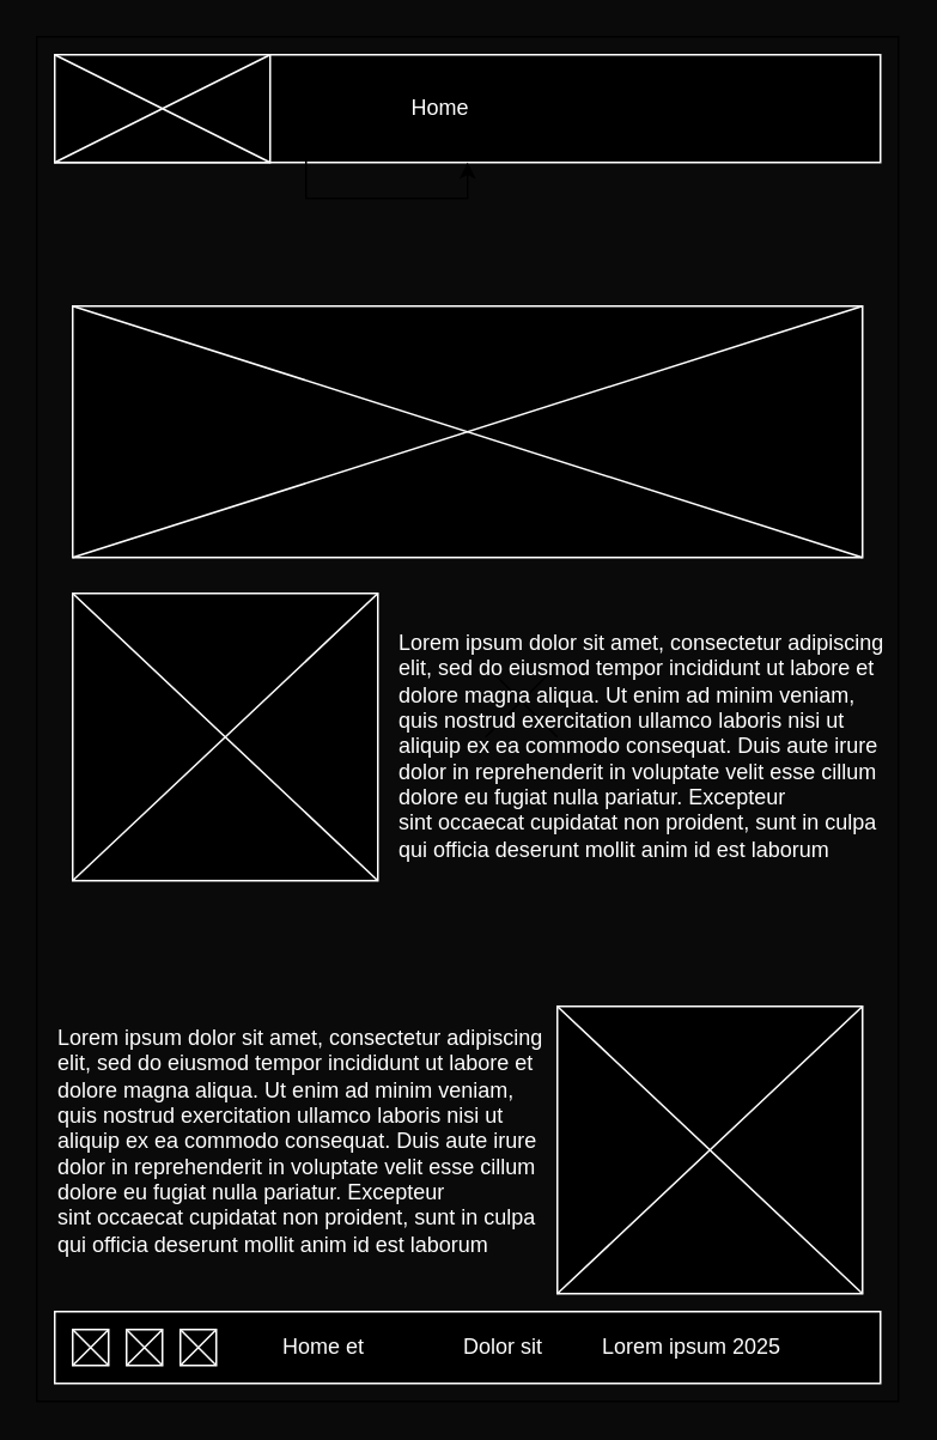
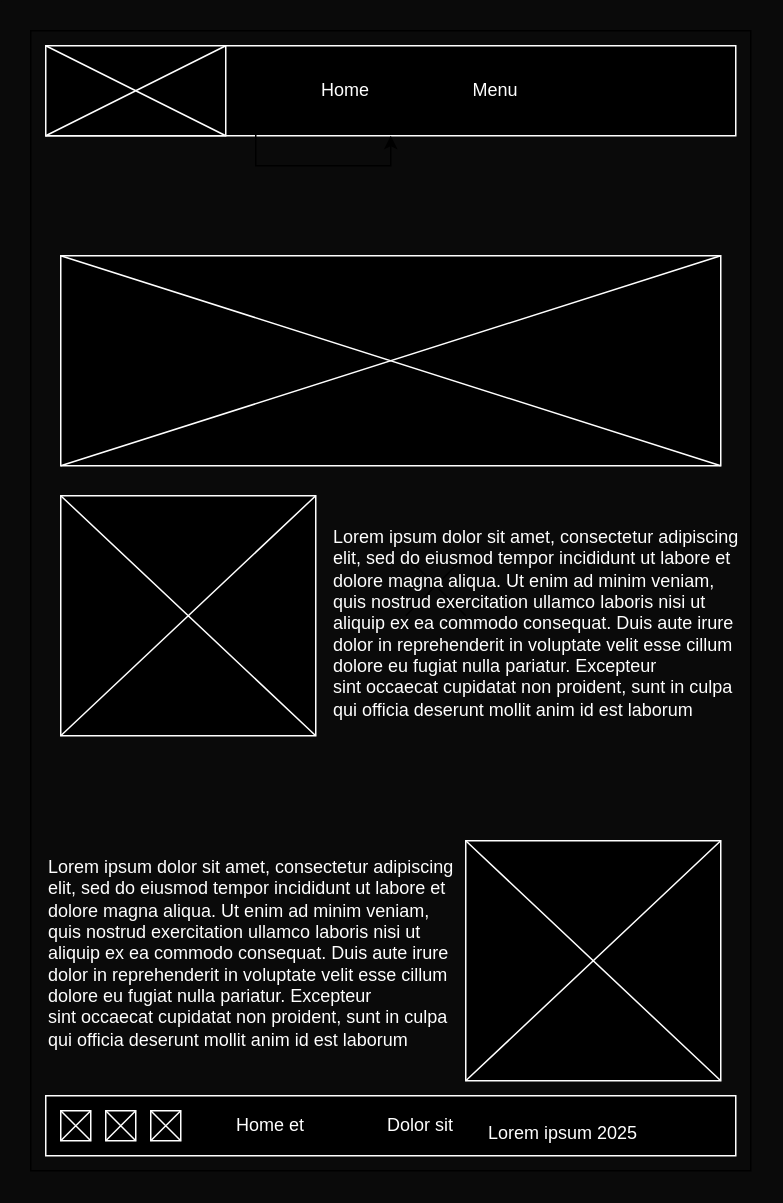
  <mxCell id="0" />
  <mxCell id="1" style="" parent="0" />
  <mxCell id="2" value="" style="rounded=0;whiteSpace=wrap;html=1;fillColor=#0A0A0A;" parent="1" vertex="1"><mxGeometry x="20" y="20" width="480" height="760" as="geometry" /></mxCell>
  <mxCell id="3" value="" style="rounded=0;whiteSpace=wrap;html=1;fillColor=#000000;strokeColor=#FFFFFF;" parent="1" vertex="1"><mxGeometry x="30" y="30" width="460" height="60" as="geometry" /></mxCell>
  <mxCell id="4" style="edgeStyle=orthogonalEdgeStyle;rounded=0;orthogonalLoop=1;jettySize=auto;html=1;exitX=1;exitY=0.5;exitDx=0;exitDy=0;" parent="1" source="5" target="3" edge="1"><mxGeometry relative="1" as="geometry" /></mxCell>
  <mxCell id="5" value="" style="rounded=0;whiteSpace=wrap;html=1;fillColor=#000000;fillStyle=solid;strokeColor=#FFFFFF;" parent="1" vertex="1"><mxGeometry x="30" y="30" width="120" height="60" as="geometry" /></mxCell>
  <mxCell id="6" value="" style="shape=mxgraph.sysml.x;" parent="1" vertex="1"><mxGeometry x="270" y="370" width="40" height="40" as="geometry" /></mxCell>
  <mxCell id="7" value="" style="shape=mxgraph.sysml.x;strokeColor=#FFFFFF;" parent="1" vertex="1"><mxGeometry x="30" y="30" width="120" height="60" as="geometry" /></mxCell>
  <mxCell id="8" value="Untitled Layer" parent="0" />
- <mxCell id="9" value="Home" style="text;strokeColor=none;align=center;fillColor=none;html=1;verticalAlign=middle;whiteSpace=wrap;rounded=0;fontColor=#FFFFFF;" parent="8" vertex="1"><mxGeometry x="215" y="50" width="60" height="20" as="geometry" /></mxCell>
+ <mxCell id="9" value="Home" style="text;strokeColor=none;align=center;fillColor=none;html=1;verticalAlign=middle;whiteSpace=wrap;rounded=0;fontColor=#FFFFFF;" parent="8" vertex="1"><mxGeometry x="200" y="50" width="60" height="20" as="geometry" /></mxCell>
+ <mxCell id="10" value="Menu" style="text;strokeColor=none;align=center;fillColor=none;html=1;verticalAlign=middle;whiteSpace=wrap;rounded=0;fontColor=#FFFFFF;" parent="8" vertex="1"><mxGeometry x="300" y="50" width="60" height="20" as="geometry" /></mxCell>
  <mxCell id="11" value="a" style="rounded=0;whiteSpace=wrap;html=1;fillColor=#000000;strokeColor=#FFFFFF;" vertex="1" parent="8"><mxGeometry x="40" y="170" width="440" height="140" as="geometry" /></mxCell>
  <mxCell id="12" value="" style="shape=mxgraph.sysml.x;" vertex="1" parent="8"><mxGeometry x="230" y="180" width="40" height="40" as="geometry" /></mxCell>
  <mxCell id="13" value="" style="shape=mxgraph.sysml.x;fillColor=#FFFFFF;strokeColor=#FFFFFF;" vertex="1" parent="8"><mxGeometry x="40" y="170" width="440" height="140" as="geometry" /></mxCell>
  <mxCell id="14" value="a" style="rounded=0;whiteSpace=wrap;html=1;fillColor=#000000;strokeColor=#FFFFFF;" vertex="1" parent="8"><mxGeometry x="40" y="330" width="170" height="160" as="geometry" /></mxCell>
  <mxCell id="15" value="" style="shape=mxgraph.sysml.x;strokeColor=#FFFFFF;" vertex="1" parent="8"><mxGeometry x="40" y="330" width="170" height="160" as="geometry" /></mxCell>
  <mxCell id="16" value="&lt;div style=&quot;&quot;&gt;&lt;span style=&quot;color: rgb(255, 255, 255); background-color: initial;&quot;&gt;Lorem ipsum dolor sit amet, consectetur adipiscing elit, sed do eiusmod&amp;nbsp;&lt;/span&gt;&lt;span style=&quot;background-color: initial; color: rgb(255, 255, 255);&quot;&gt;tempor incididunt ut labore et dolore magna aliqua. Ut enim ad minim&amp;nbsp;&lt;/span&gt;&lt;span style=&quot;background-color: initial; color: rgb(255, 255, 255);&quot;&gt;veniam, quis nostrud exercitation ullamco laboris nisi ut aliquip ex ea&amp;nbsp;&lt;/span&gt;&lt;span style=&quot;background-color: initial; color: rgb(255, 255, 255);&quot;&gt;commodo consequat. Duis aute irure dolor in reprehenderit in voluptate&amp;nbsp;&lt;/span&gt;&lt;span style=&quot;background-color: initial; color: rgb(255, 255, 255);&quot;&gt;velit esse cillum dolore eu fugiat nulla pariatur. Excepteur sint&amp;nbsp;&lt;/span&gt;&lt;span style=&quot;background-color: initial; color: rgb(255, 255, 255);&quot;&gt;occaecat cupidatat non proident, sunt in culpa qui officia deserunt&amp;nbsp;&lt;/span&gt;&lt;span style=&quot;background-color: initial; color: rgb(255, 255, 255);&quot;&gt;mollit anim id est laborum&lt;/span&gt;&lt;/div&gt;" style="text;strokeColor=none;align=left;fillColor=none;html=1;verticalAlign=middle;whiteSpace=wrap;rounded=0;" vertex="1" parent="8"><mxGeometry x="220" y="340" width="280" height="150" as="geometry" /></mxCell>
  <mxCell id="17" value="a" style="rounded=0;whiteSpace=wrap;html=1;fillColor=#000000;strokeColor=#FFFFFF;" vertex="1" parent="8"><mxGeometry x="310" y="560" width="170" height="160" as="geometry" /></mxCell>
  <mxCell id="18" value="" style="shape=mxgraph.sysml.x;strokeColor=#FFFFFF;" vertex="1" parent="8"><mxGeometry x="310" y="560" width="170" height="160" as="geometry" /></mxCell>
  <mxCell id="19" value="&lt;div style=&quot;&quot;&gt;&lt;span style=&quot;color: rgb(255, 255, 255); background-color: initial;&quot;&gt;Lorem ipsum dolor sit amet, consectetur adipiscing elit, sed do eiusmod&amp;nbsp;&lt;/span&gt;&lt;span style=&quot;background-color: initial; color: rgb(255, 255, 255);&quot;&gt;tempor incididunt ut labore et dolore magna aliqua. Ut enim ad minim&amp;nbsp;&lt;/span&gt;&lt;span style=&quot;background-color: initial; color: rgb(255, 255, 255);&quot;&gt;veniam, quis nostrud exercitation ullamco laboris nisi ut aliquip ex ea&amp;nbsp;&lt;/span&gt;&lt;span style=&quot;background-color: initial; color: rgb(255, 255, 255);&quot;&gt;commodo consequat. Duis aute irure dolor in reprehenderit in voluptate&amp;nbsp;&lt;/span&gt;&lt;span style=&quot;background-color: initial; color: rgb(255, 255, 255);&quot;&gt;velit esse cillum dolore eu fugiat nulla pariatur. Excepteur sint&amp;nbsp;&lt;/span&gt;&lt;span style=&quot;background-color: initial; color: rgb(255, 255, 255);&quot;&gt;occaecat cupidatat non proident, sunt in culpa qui officia deserunt&amp;nbsp;&lt;/span&gt;&lt;span style=&quot;background-color: initial; color: rgb(255, 255, 255);&quot;&gt;mollit anim id est laborum&lt;/span&gt;&lt;/div&gt;" style="text;strokeColor=none;align=left;fillColor=none;html=1;verticalAlign=middle;whiteSpace=wrap;rounded=0;" vertex="1" parent="8"><mxGeometry x="30" y="560" width="280" height="150" as="geometry" /></mxCell>
  <mxCell id="20" value="a" style="rounded=0;whiteSpace=wrap;html=1;fillColor=#000000;strokeColor=#FFFFFF;" vertex="1" parent="8"><mxGeometry x="30" y="730" width="460" height="40" as="geometry" /></mxCell>
  <mxCell id="21" value="" style="whiteSpace=wrap;html=1;aspect=fixed;strokeColor=#FFFFFF;fillColor=#000000;" vertex="1" parent="8"><mxGeometry x="40" y="740" width="20" height="20" as="geometry" /></mxCell>
  <mxCell id="22" value="" style="whiteSpace=wrap;html=1;aspect=fixed;strokeColor=#FFFFFF;fillColor=#000000;" vertex="1" parent="8"><mxGeometry x="70" y="740" width="20" height="20" as="geometry" /></mxCell>
  <mxCell id="23" value="" style="whiteSpace=wrap;html=1;aspect=fixed;strokeColor=#FFFFFF;fillColor=#000000;" vertex="1" parent="8"><mxGeometry x="100" y="740" width="20" height="20" as="geometry" /></mxCell>
  <mxCell id="24" value="" style="shape=mxgraph.sysml.x;strokeColor=#FFFFFF;" vertex="1" parent="8"><mxGeometry x="70" y="740" width="20" height="20" as="geometry" /></mxCell>
  <mxCell id="25" value="" style="shape=mxgraph.sysml.x;strokeColor=#FFFFFF;" vertex="1" parent="8"><mxGeometry x="100" y="740" width="20" height="20" as="geometry" /></mxCell>
  <mxCell id="26" value="" style="shape=mxgraph.sysml.x;strokeColor=#FFFFFF;" vertex="1" parent="8"><mxGeometry x="40" y="740" width="20" height="20" as="geometry" /></mxCell>
  <mxCell id="27" value="&lt;font color=&quot;#ffffff&quot;&gt;Home et&lt;/font&gt;" style="text;strokeColor=none;align=center;fillColor=none;html=1;verticalAlign=middle;whiteSpace=wrap;rounded=0;" vertex="1" parent="8"><mxGeometry x="150" y="740" width="60" height="20" as="geometry" /></mxCell>
  <mxCell id="28" value="&lt;font color=&quot;#ffffff&quot;&gt;Dolor sit&lt;/font&gt;" style="text;strokeColor=none;align=center;fillColor=none;html=1;verticalAlign=middle;whiteSpace=wrap;rounded=0;" vertex="1" parent="8"><mxGeometry x="250" y="740" width="60" height="20" as="geometry" /></mxCell>
- <mxCell id="29" value="&lt;font color=&quot;#ffffff&quot;&gt;Lorem ipsum 2025&lt;/font&gt;" style="text;strokeColor=none;align=center;fillColor=none;html=1;verticalAlign=middle;whiteSpace=wrap;rounded=0;" vertex="1" parent="8"><mxGeometry x="330" y="740" width="110" height="20" as="geometry" /></mxCell>
+ <mxCell id="29" value="&lt;font color=&quot;#ffffff&quot;&gt;Lorem ipsum 2025&lt;/font&gt;" style="text;strokeColor=none;align=center;fillColor=none;html=1;verticalAlign=middle;whiteSpace=wrap;rounded=0;" vertex="1" parent="8"><mxGeometry x="320" y="745" width="110" height="20" as="geometry" /></mxCell>
